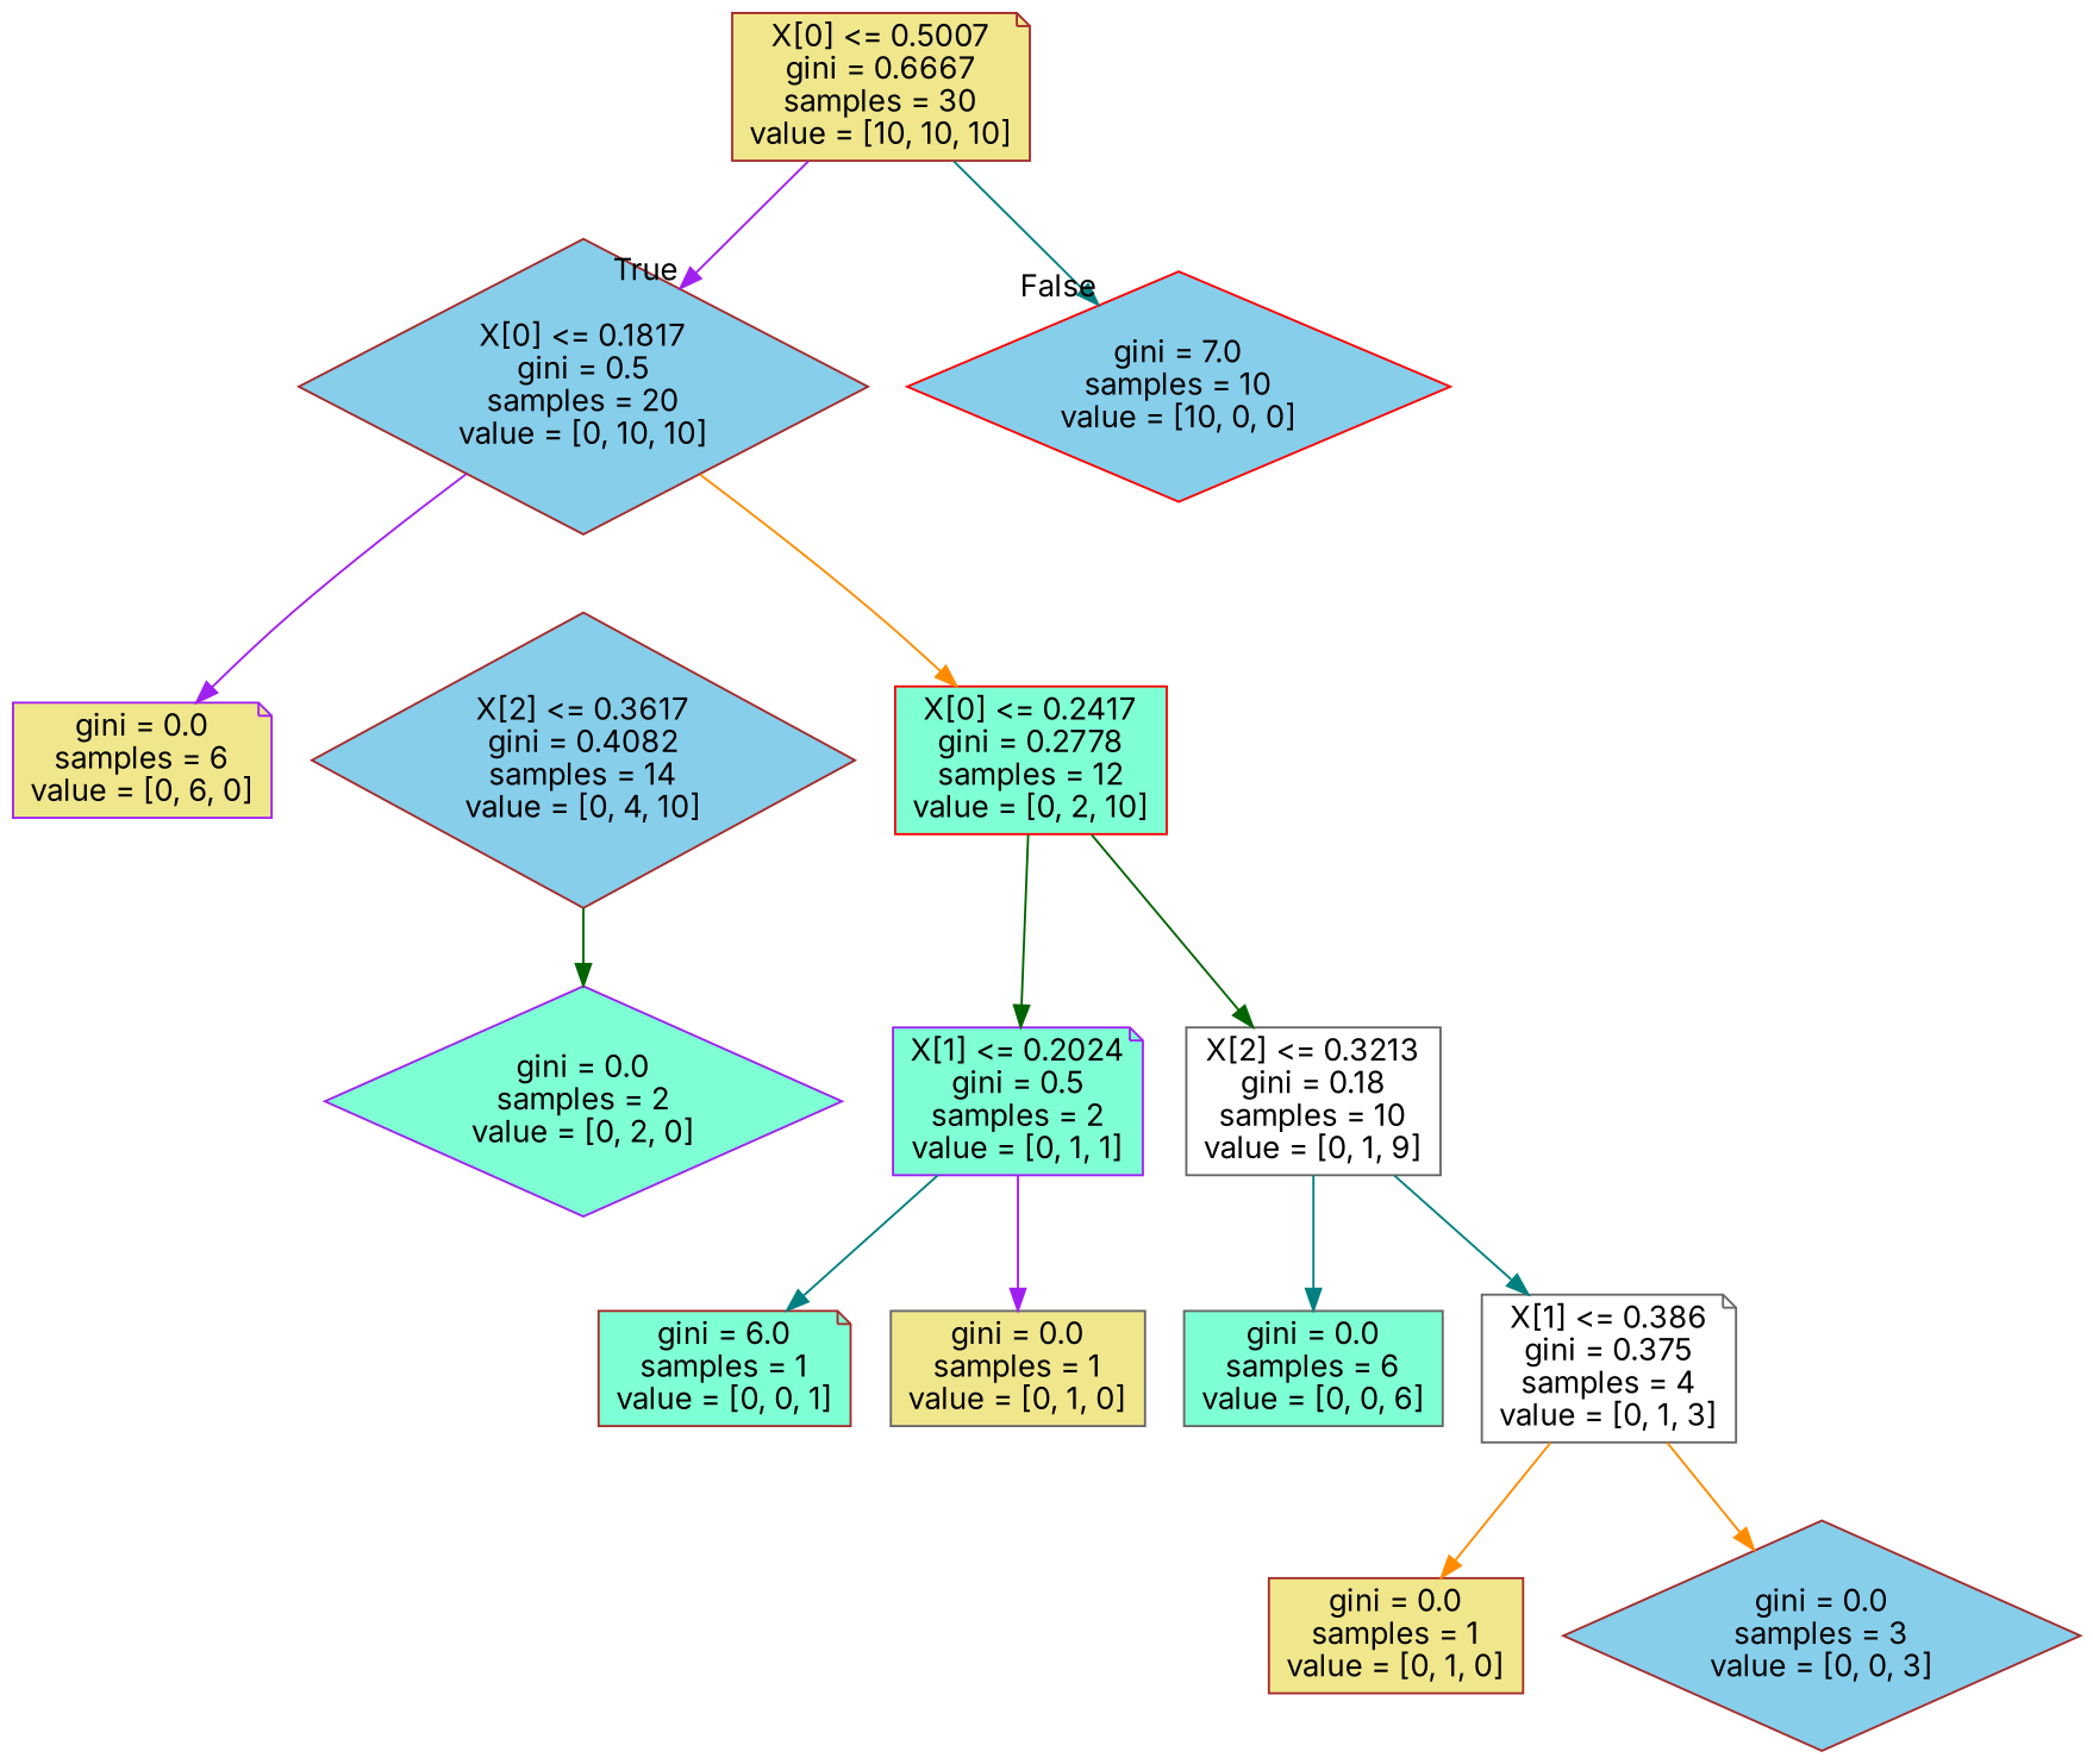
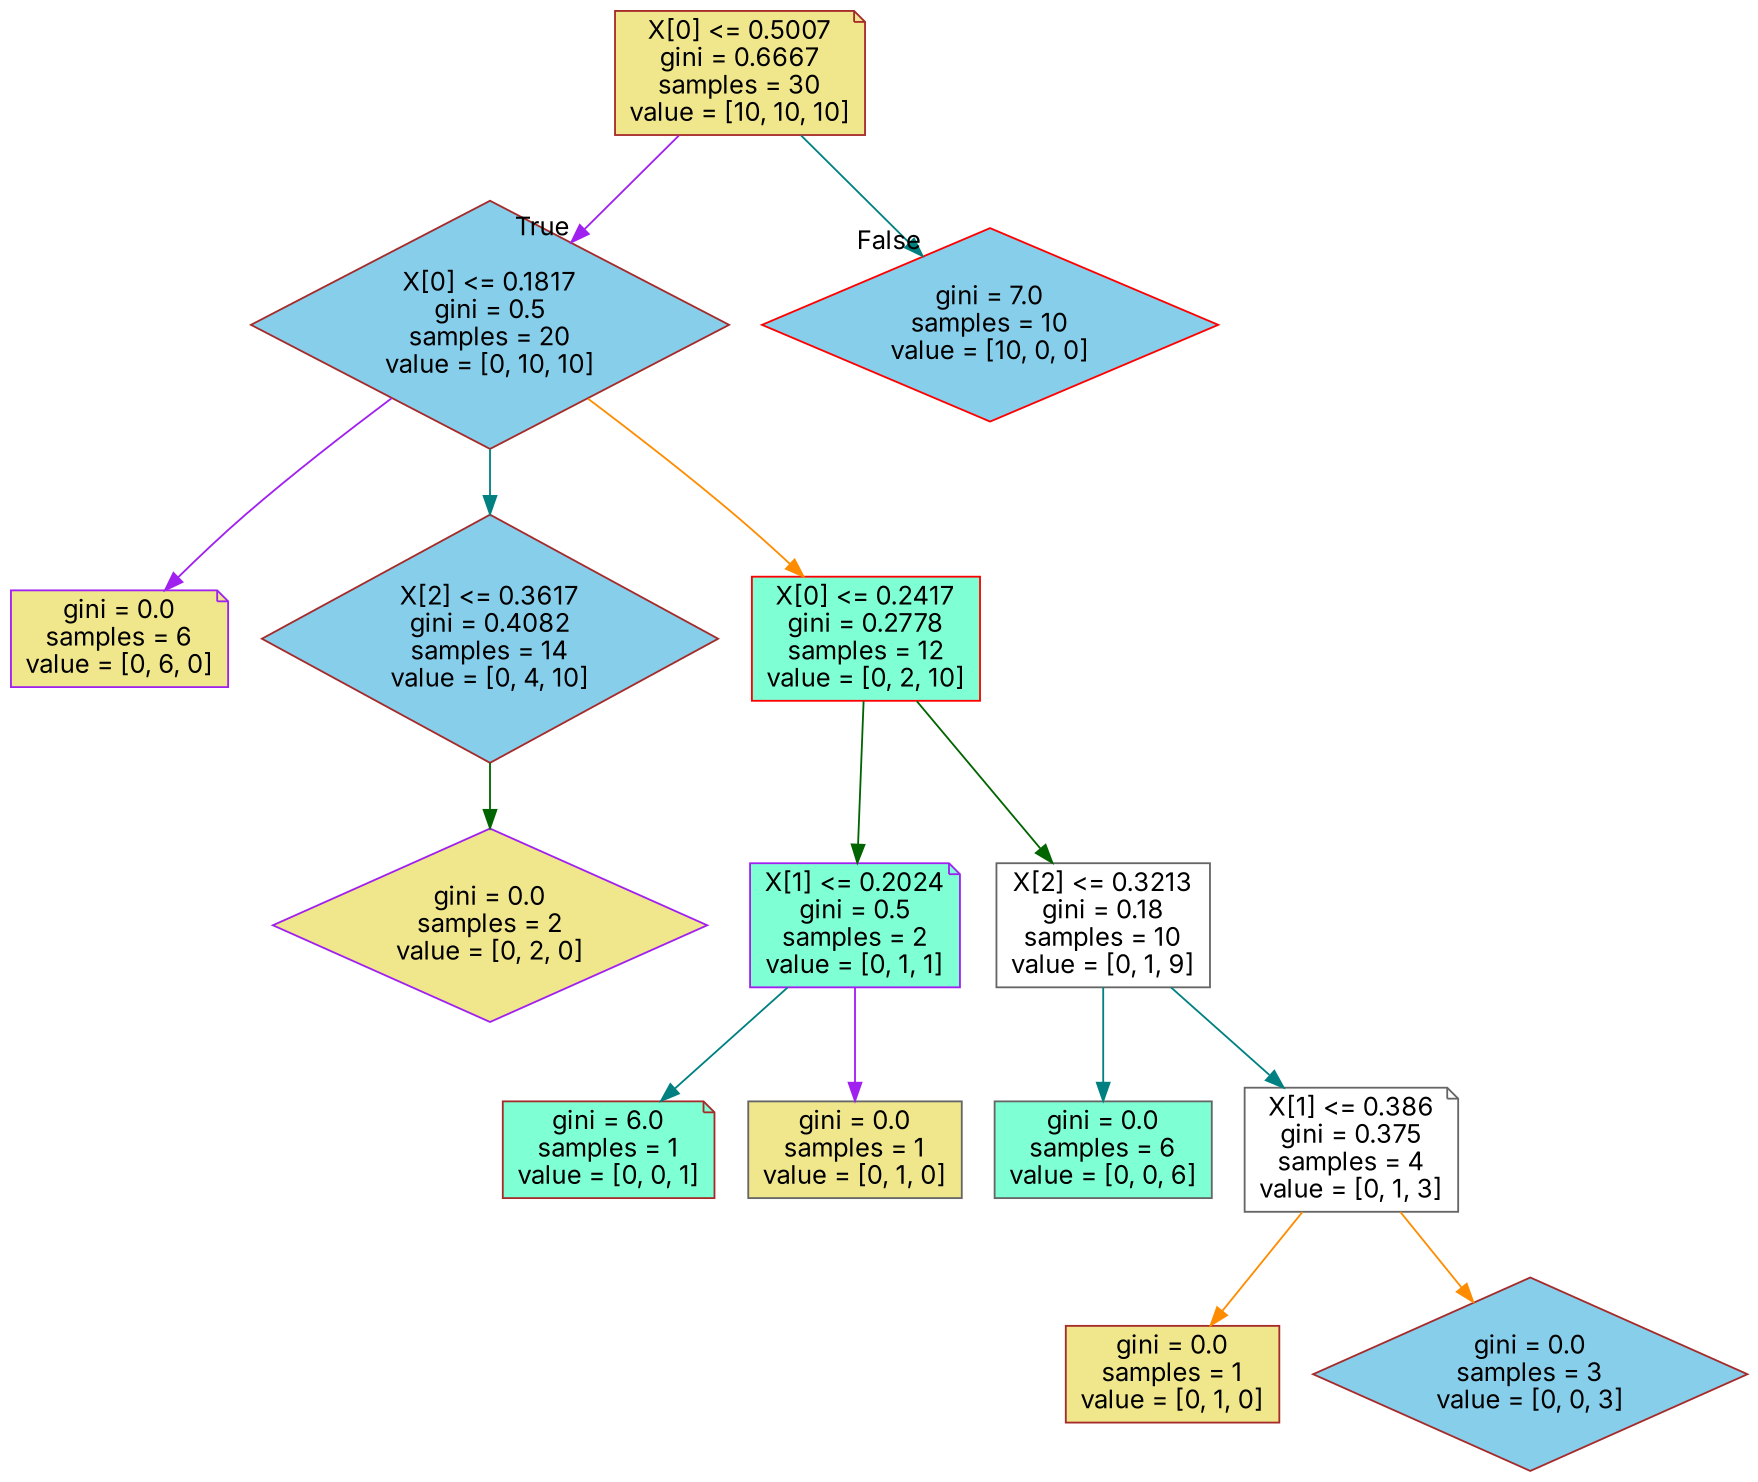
  digraph {
    fontname=Inter
    node [color=brown fillcolor=aquamarine fontname=Inter shape=note style=filled]
    edge [color=teal fontname=Inter]
    n1 [fillcolor=khaki label="X[0] <= 0.5007\ngini = 0.6667\nsamples = 30\nvalue = [10, 10, 10]"]
    n2 [fillcolor=skyblue label="X[0] <= 0.1817\ngini = 0.5\nsamples = 20\nvalue = [0, 10, 10]" shape=diamond]
    n3 [color=red fillcolor=skyblue label="gini = 7.0\nsamples = 10\nvalue = [10, 0, 0]" shape=diamond]
    n4 [color=purple fillcolor=khaki label="gini = 0.0\nsamples = 6\nvalue = [0, 6, 0]"]
    n5 [fillcolor=skyblue label="X[2] <= 0.3617\ngini = 0.4082\nsamples = 14\nvalue = [0, 4, 10]" shape=diamond]
    n6 [color=red label="X[0] <= 0.2417\ngini = 0.2778\nsamples = 12\nvalue = [0, 2, 10]" shape=box]
-   n7 [color=purple label="gini = 0.0\nsamples = 2\nvalue = [0, 2, 0]" shape=diamond]
+   n7 [color=purple fillcolor=khaki label="gini = 0.0\nsamples = 2\nvalue = [0, 2, 0]" shape=diamond]
    n8 [color=purple label="X[1] <= 0.2024\ngini = 0.5\nsamples = 2\nvalue = [0, 1, 1]"]
    n9 [color=gray40 fillcolor=white label="X[2] <= 0.3213\ngini = 0.18\nsamples = 10\nvalue = [0, 1, 9]" shape=box]
    n10 [label="gini = 6.0\nsamples = 1\nvalue = [0, 0, 1]"]
    n11 [color=gray40 fillcolor=khaki label="gini = 0.0\nsamples = 1\nvalue = [0, 1, 0]" shape=box]
    n12 [color=gray40 label="gini = 0.0\nsamples = 6\nvalue = [0, 0, 6]" shape=box]
    n13 [color=gray40 fillcolor=white label="X[1] <= 0.386\ngini = 0.375\nsamples = 4\nvalue = [0, 1, 3]"]
    n14 [fillcolor=khaki label="gini = 0.0\nsamples = 1\nvalue = [0, 1, 0]" shape=box]
    n15 [fillcolor=skyblue label="gini = 0.0\nsamples = 3\nvalue = [0, 0, 3]" shape=diamond]
    n1 -> n2 [color=purple headlabel=True labelangle=45 labeldistance=2.5]
    n1 -> n3 [headlabel=False labelangle=-45 labeldistance=2.5]
    n2 -> n4 [color=purple]
+   n2 -> n5
    n2 -> n6 [color=darkorange]
    n5 -> n7 [color=darkgreen]
    n6 -> n8 [color=darkgreen]
    n6 -> n9 [color=darkgreen]
    n8 -> n10
    n8 -> n11 [color=purple]
    n9 -> n12
    n9 -> n13
    n13 -> n14 [color=darkorange]
    n13 -> n15 [color=darkorange]
  }
